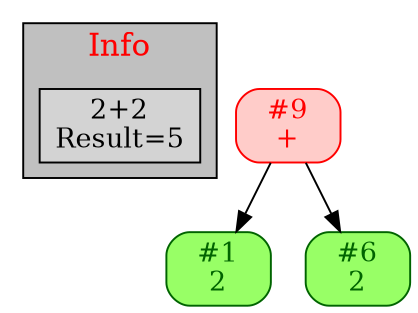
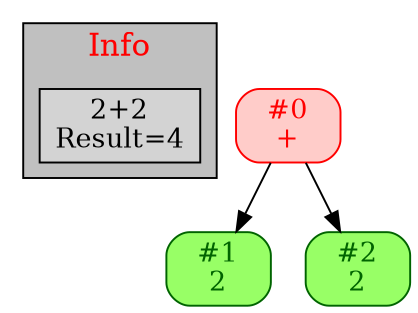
  digraph {
    node [color=darkgreen fillcolor="#98FF66" shape=box style="rounded, filled" fontcolor=darkgreen weight=1]
    edge [color=black style=solid weight=1]
-   n1 [color=black fillcolor=lightgray label="2+2\nResult=5" shape=rect style=filled fontcolor="" weight=""]
-   n2 [color=red fillcolor="#FFCCC9" fontcolor=red label="#9\n+"]
+   n1 [color=black fillcolor=lightgray label="2+2\nResult=4" shape=rect style=filled fontcolor="" weight=""]
+   n2 [color=red fillcolor="#FFCCC9" fontcolor=red label="#0\n+"]
    n3 [label="#1\n2"]
-   n4 [label="#6\n2"]
+   n4 [label="#2\n2"]
    subgraph cluster_1 {
      color=black
      fillcolor=gray
      fontcolor=red
      fontsize=16
      label=Info
      shape=rect
      style=filled
      n1
    }
    n2 -> n3
    n2 -> n4
  }
